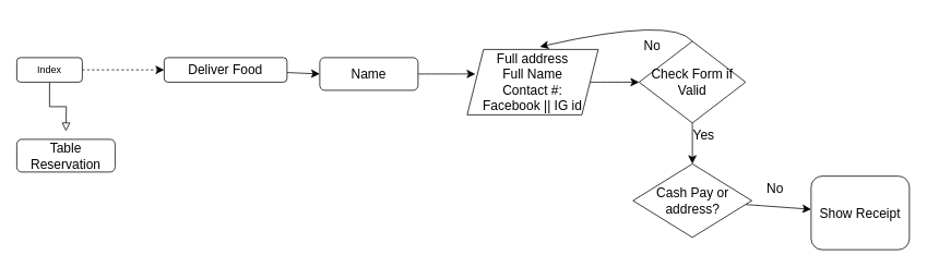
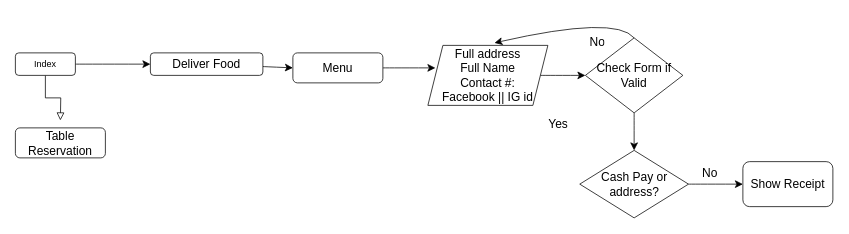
  <mxCell id="0" />
  <mxCell id="1" parent="0" />
  <mxCell id="2" value="" style="rounded=0;html=1;jettySize=auto;orthogonalLoop=1;fontSize=11;endArrow=block;endFill=0;endSize=8;strokeWidth=1;shadow=0;labelBackgroundColor=none;edgeStyle=orthogonalEdgeStyle;" parent="1" source="4" edge="1"><mxGeometry relative="1" as="geometry"><mxPoint x="80" y="160" as="targetPoint" /></mxGeometry></mxCell>
- <mxCell id="3" style="edgeStyle=none;curved=1;rounded=0;orthogonalLoop=1;jettySize=auto;html=1;entryX=0;entryY=0.5;entryDx=0;entryDy=0;fontSize=12;startSize=8;endSize=8;dashed=1;" edge="1" parent="1" source="4" target="7"><mxGeometry relative="1" as="geometry" /></mxCell>
+ <mxCell id="3" style="edgeStyle=none;curved=1;rounded=0;orthogonalLoop=1;jettySize=auto;html=1;entryX=0;entryY=0.5;entryDx=0;entryDy=0;fontSize=12;startSize=8;endSize=8;" edge="1" parent="1" source="4" target="7"><mxGeometry relative="1" as="geometry" /></mxCell>
  <mxCell id="4" value="Index" style="rounded=1;whiteSpace=wrap;html=1;fontSize=12;glass=0;strokeWidth=1;shadow=0;" parent="1" vertex="1"><mxGeometry x="20" y="70" width="80" height="30" as="geometry" /></mxCell>
  <mxCell id="5" value="Table Reservation" style="rounded=1;whiteSpace=wrap;html=1;fontSize=16;" vertex="1" parent="1"><mxGeometry x="20" y="170" width="120" height="40" as="geometry" /></mxCell>
  <mxCell id="6" style="edgeStyle=none;curved=1;rounded=0;orthogonalLoop=1;jettySize=auto;html=1;fontSize=12;startSize=8;endSize=8;" edge="1" parent="1" source="7"><mxGeometry relative="1" as="geometry"><mxPoint x="390" y="90" as="targetPoint" /></mxGeometry></mxCell>
  <mxCell id="7" value="Deliver Food" style="rounded=1;whiteSpace=wrap;html=1;fontSize=16;" vertex="1" parent="1"><mxGeometry x="200" y="70" width="150" height="30" as="geometry" /></mxCell>
  <mxCell id="8" style="edgeStyle=none;curved=1;rounded=0;orthogonalLoop=1;jettySize=auto;html=1;entryX=0;entryY=0.5;entryDx=0;entryDy=0;fontSize=12;startSize=8;endSize=8;" edge="1" parent="1" source="9" target="11"><mxGeometry relative="1" as="geometry" /></mxCell>
  <mxCell id="9" value="Full address&lt;br&gt;Full Name&lt;br&gt;Contact #:&lt;br&gt;Facebook || IG id" style="shape=parallelogram;perimeter=parallelogramPerimeter;whiteSpace=wrap;html=1;fixedSize=1;fontSize=16;" vertex="1" parent="1"><mxGeometry x="570" y="60" width="160" height="80" as="geometry" /></mxCell>
  <mxCell id="10" style="edgeStyle=none;curved=1;rounded=0;orthogonalLoop=1;jettySize=auto;html=1;fontSize=12;startSize=8;endSize=8;" edge="1" parent="1" source="11"><mxGeometry relative="1" as="geometry"><mxPoint x="845" y="200" as="targetPoint" /></mxGeometry></mxCell>
  <mxCell id="11" value="Check Form if Valid" style="rhombus;whiteSpace=wrap;html=1;fontSize=16;" vertex="1" parent="1"><mxGeometry x="780" y="50" width="130" height="100" as="geometry" /></mxCell>
- <mxCell id="12" value="Yes" style="text;strokeColor=none;fillColor=none;align=left;verticalAlign=middle;spacingLeft=4;spacingRight=4;overflow=hidden;points=[[0,0.5],[1,0.5]];portConstraint=eastwest;rotatable=0;whiteSpace=wrap;html=1;fontSize=16;" vertex="1" parent="1"><mxGeometry x="840" y="150" width="40" height="30" as="geometry" /></mxCell>
+ <mxCell id="12" value="Yes" style="text;strokeColor=none;fillColor=none;align=left;verticalAlign=middle;spacingLeft=4;spacingRight=4;overflow=hidden;points=[[0,0.5],[1,0.5]];portConstraint=eastwest;rotatable=0;whiteSpace=wrap;html=1;fontSize=16;" vertex="1" parent="1"><mxGeometry x="725" y="150" width="40" height="30" as="geometry" /></mxCell>
  <mxCell id="13" style="edgeStyle=none;curved=1;rounded=0;orthogonalLoop=1;jettySize=auto;html=1;entryX=0.555;entryY=-0.041;entryDx=0;entryDy=0;entryPerimeter=0;fontSize=12;startSize=8;endSize=8;exitX=0.5;exitY=0;exitDx=0;exitDy=0;" edge="1" parent="1" source="11" target="9"><mxGeometry relative="1" as="geometry"><Array as="points"><mxPoint x="820" y="20" /></Array></mxGeometry></mxCell>
  <mxCell id="14" value="No" style="text;strokeColor=none;fillColor=none;align=left;verticalAlign=middle;spacingLeft=4;spacingRight=4;overflow=hidden;points=[[0,0.5],[1,0.5]];portConstraint=eastwest;rotatable=0;whiteSpace=wrap;html=1;fontSize=16;" vertex="1" parent="1"><mxGeometry x="780" y="40" width="40" height="30" as="geometry" /></mxCell>
  <mxCell id="15" style="edgeStyle=none;curved=1;rounded=0;orthogonalLoop=1;jettySize=auto;html=1;fontSize=12;startSize=8;endSize=8;" edge="1" parent="1" source="16"><mxGeometry relative="1" as="geometry"><mxPoint x="580" y="90" as="targetPoint" /></mxGeometry></mxCell>
- <mxCell id="16" value="Name" style="rounded=1;whiteSpace=wrap;html=1;fontSize=16;" vertex="1" parent="1"><mxGeometry x="390" y="70" width="120" height="40" as="geometry" /></mxCell>
+ <mxCell id="16" value="Menu" style="rounded=1;whiteSpace=wrap;html=1;fontSize=16;" vertex="1" parent="1"><mxGeometry x="390" y="70" width="120" height="40" as="geometry" /></mxCell>
  <mxCell id="17" style="edgeStyle=none;curved=1;rounded=0;orthogonalLoop=1;jettySize=auto;html=1;fontSize=12;startSize=8;endSize=8;" edge="1" parent="1" source="18" target="19"><mxGeometry relative="1" as="geometry" /></mxCell>
  <mxCell id="18" value="Cash Pay or address?" style="rhombus;whiteSpace=wrap;html=1;fontSize=16;" vertex="1" parent="1"><mxGeometry x="772.5" y="200" width="145" height="90" as="geometry" /></mxCell>
- <mxCell id="19" value="Show Receipt" style="rounded=1;whiteSpace=wrap;html=1;fontSize=16;" vertex="1" parent="1"><mxGeometry x="990" y="215" width="120" height="90" as="geometry" /></mxCell>
+ <mxCell id="19" value="Show Receipt" style="rounded=1;whiteSpace=wrap;html=1;fontSize=16;" vertex="1" parent="1"><mxGeometry x="990" y="215" width="120" height="60" as="geometry" /></mxCell>
  <mxCell id="20" value="No" style="text;strokeColor=none;fillColor=none;align=left;verticalAlign=middle;spacingLeft=4;spacingRight=4;overflow=hidden;points=[[0,0.5],[1,0.5]];portConstraint=eastwest;rotatable=0;whiteSpace=wrap;html=1;fontSize=16;" vertex="1" parent="1"><mxGeometry x="930" y="215" width="40" height="30" as="geometry" /></mxCell>
